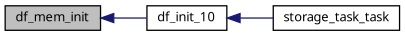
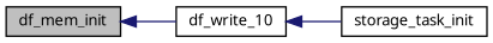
  digraph {
    rankdir=LR
    node [color=black fillcolor=white fontname="FreeSans.ttf" fontsize=10 shape=record style=filled]
    edge [color=midnightblue dir=back fontname="FreeSans.ttf" fontsize=10 labelfontname="FreeSans.ttf" labelfontsize=10 style=solid]
    n1 [fillcolor=grey75 fontcolor=black height=0.2 label=df_mem_init width=0.4]
-   n2 [height=0.2 label=df_init_10 width=0.4]
-   n3 [height=0.2 label=storage_task_task width=0.4]
+   n2 [height=0.2 label=df_write_10 width=0.4]
+   n3 [height=0.2 label=storage_task_init width=0.4]
    n1 -> n2
    n2 -> n3
  }
